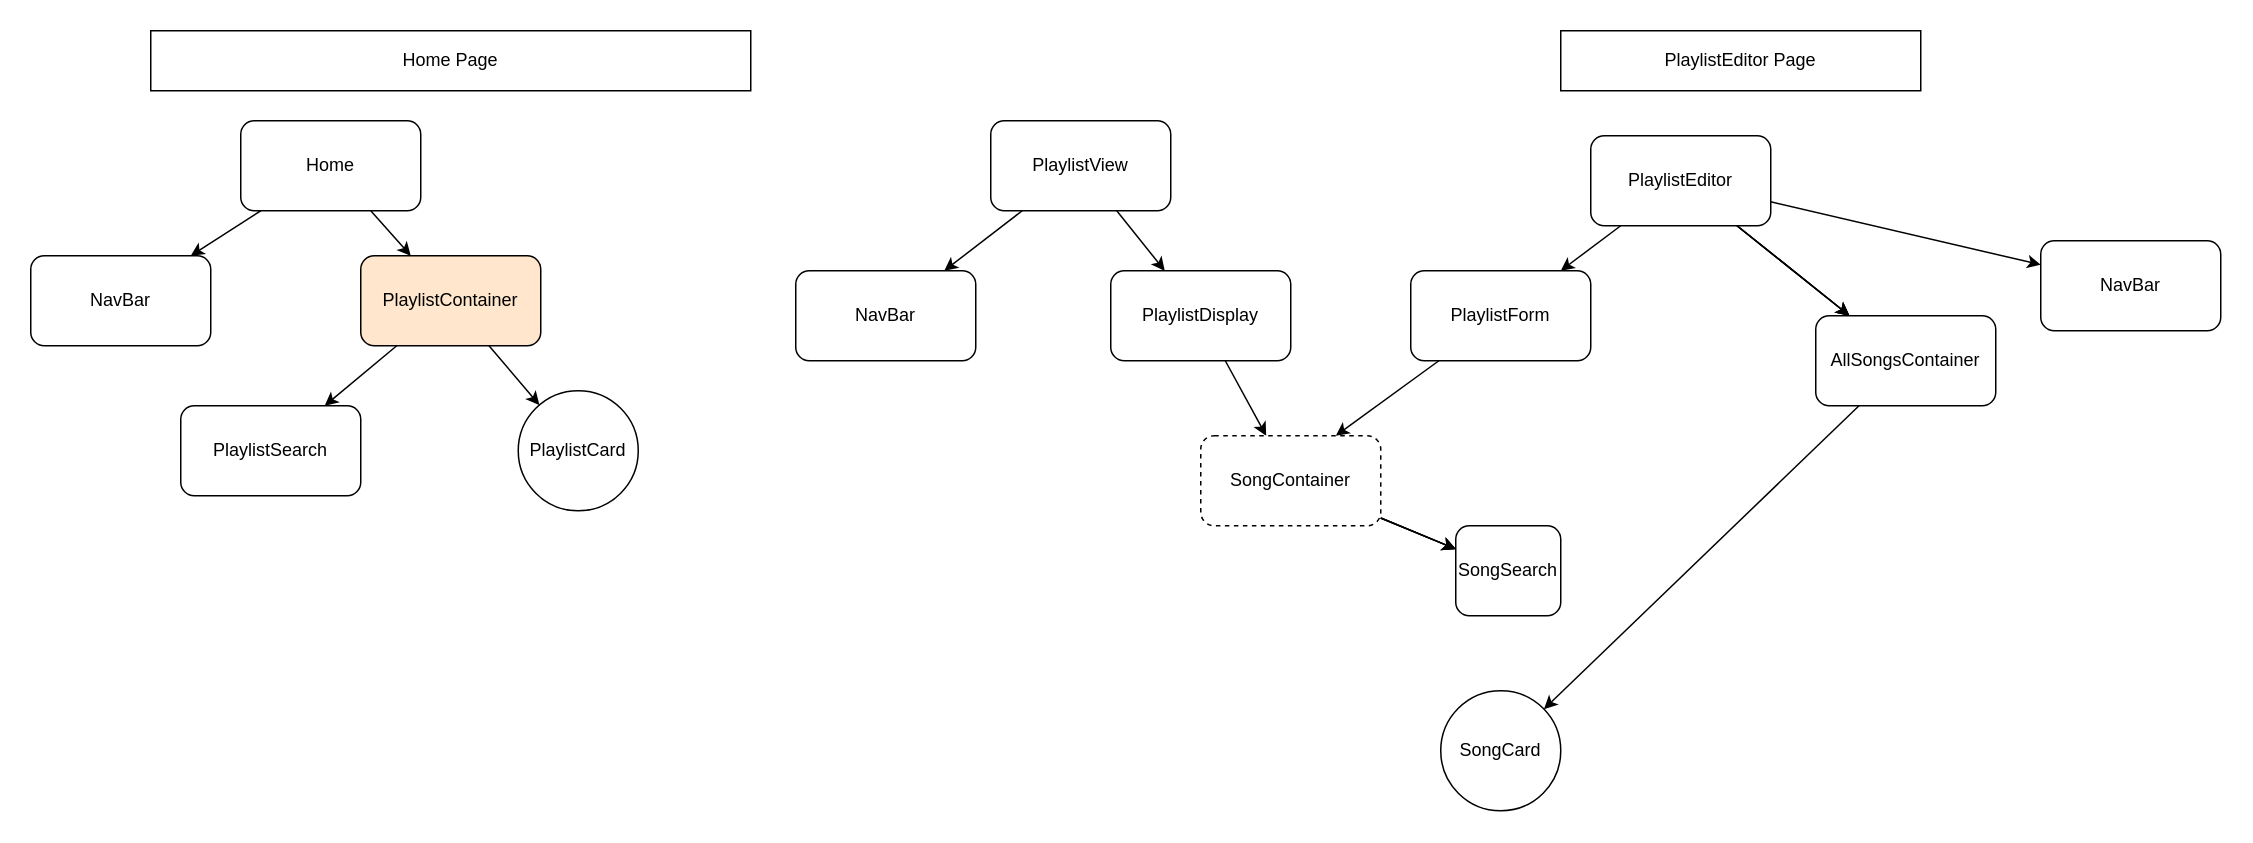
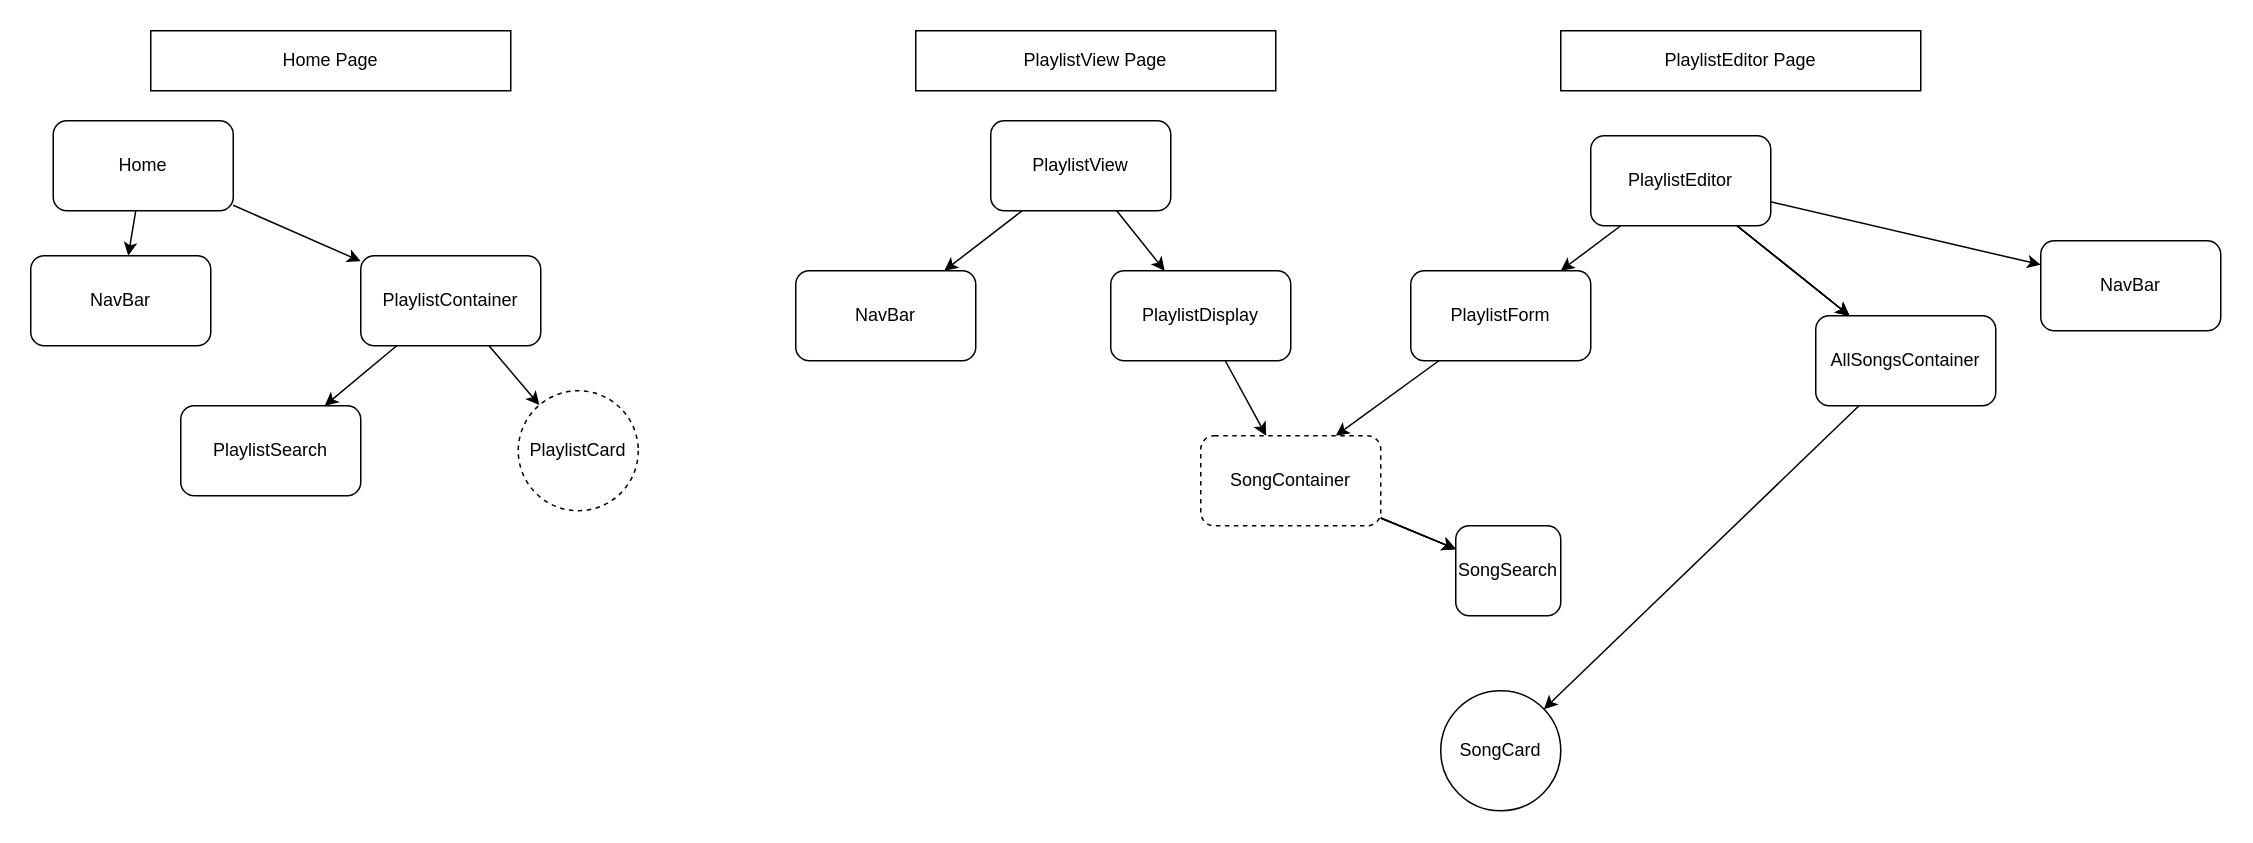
  <mxCell id="0" />
  <mxCell id="1" parent="0" />
- <mxCell id="2" value="Home Page" style="rounded=0;whiteSpace=wrap;html=1;" vertex="1" parent="1"><mxGeometry x="100" y="20" width="400" height="40" as="geometry" /></mxCell>
+ <mxCell id="2" value="Home Page" style="rounded=0;whiteSpace=wrap;html=1;" vertex="1" parent="1"><mxGeometry x="100" y="20" width="240" height="40" as="geometry" /></mxCell>
  <mxCell id="3" value="" style="edgeStyle=none;html=1;" edge="1" parent="1" source="5" target="6"><mxGeometry relative="1" as="geometry" /></mxCell>
  <mxCell id="4" value="" style="edgeStyle=none;html=1;" edge="1" parent="1" source="5" target="9"><mxGeometry relative="1" as="geometry" /></mxCell>
- <mxCell id="5" value="Home" style="rounded=1;whiteSpace=wrap;html=1;" vertex="1" parent="1"><mxGeometry x="160" y="80" width="120" height="60" as="geometry" /></mxCell>
+ <mxCell id="5" value="Home" style="rounded=1;whiteSpace=wrap;html=1;" vertex="1" parent="1"><mxGeometry x="35" y="80" width="120" height="60" as="geometry" /></mxCell>
  <mxCell id="6" value="NavBar" style="rounded=1;whiteSpace=wrap;html=1;" vertex="1" parent="1"><mxGeometry x="20" y="170" width="120" height="60" as="geometry" /></mxCell>
  <mxCell id="7" value="" style="edgeStyle=none;html=1;" edge="1" parent="1" source="9" target="10"><mxGeometry relative="1" as="geometry" /></mxCell>
  <mxCell id="8" value="" style="edgeStyle=none;html=1;" edge="1" parent="1" source="9" target="11"><mxGeometry relative="1" as="geometry" /></mxCell>
- <mxCell id="9" value="PlaylistContainer" style="rounded=1;whiteSpace=wrap;html=1;fillColor=#ffe6cc;" vertex="1" parent="1"><mxGeometry x="240" y="170" width="120" height="60" as="geometry" /></mxCell>
+ <mxCell id="9" value="PlaylistContainer" style="rounded=1;whiteSpace=wrap;html=1;" vertex="1" parent="1"><mxGeometry x="240" y="170" width="120" height="60" as="geometry" /></mxCell>
  <mxCell id="10" value="PlaylistSearch" style="rounded=1;whiteSpace=wrap;html=1;" vertex="1" parent="1"><mxGeometry x="120" y="270" width="120" height="60" as="geometry" /></mxCell>
- <mxCell id="11" value="PlaylistCard" style="ellipse;whiteSpace=wrap;html=1;rounded=1;" vertex="1" parent="1"><mxGeometry x="345" y="260" width="80" height="80" as="geometry" /></mxCell>
+ <mxCell id="11" value="PlaylistCard" style="ellipse;whiteSpace=wrap;html=1;rounded=1;dashed=1;" vertex="1" parent="1"><mxGeometry x="345" y="260" width="80" height="80" as="geometry" /></mxCell>
+ <mxCell id="12" value="PlaylistView Page" style="rounded=0;whiteSpace=wrap;html=1;" vertex="1" parent="1"><mxGeometry x="610" y="20" width="240" height="40" as="geometry" /></mxCell>
  <mxCell id="13" value="" style="edgeStyle=none;html=1;" edge="1" parent="1" source="15" target="16"><mxGeometry relative="1" as="geometry" /></mxCell>
  <mxCell id="14" value="" style="edgeStyle=none;html=1;" edge="1" parent="1" source="15" target="18"><mxGeometry relative="1" as="geometry" /></mxCell>
  <mxCell id="15" value="PlaylistView" style="rounded=1;whiteSpace=wrap;html=1;" vertex="1" parent="1"><mxGeometry x="660" y="80" width="120" height="60" as="geometry" /></mxCell>
  <mxCell id="16" value="NavBar" style="rounded=1;whiteSpace=wrap;html=1;" vertex="1" parent="1"><mxGeometry x="530" y="180" width="120" height="60" as="geometry" /></mxCell>
  <mxCell id="17" value="" style="edgeStyle=none;html=1;" edge="1" parent="1" source="18" target="22"><mxGeometry relative="1" as="geometry" /></mxCell>
  <mxCell id="18" value="PlaylistDisplay" style="rounded=1;whiteSpace=wrap;html=1;" vertex="1" parent="1"><mxGeometry x="740" y="180" width="120" height="60" as="geometry" /></mxCell>
  <mxCell id="19" value="" style="edgeStyle=none;html=1;" edge="1" parent="1" source="22" target="23"><mxGeometry relative="1" as="geometry" /></mxCell>
  <mxCell id="20" value="" style="edgeStyle=none;html=1;" edge="1" parent="1" source="22" target="23"><mxGeometry relative="1" as="geometry" /></mxCell>
  <mxCell id="21" value="" style="edgeStyle=none;html=1;" edge="1" parent="1" source="22" target="23"><mxGeometry relative="1" as="geometry" /></mxCell>
  <mxCell id="22" value="SongContainer" style="rounded=1;whiteSpace=wrap;html=1;dashed=1;" vertex="1" parent="1"><mxGeometry x="800" y="290" width="120" height="60" as="geometry" /></mxCell>
  <mxCell id="23" value="SongSearch" style="rounded=1;whiteSpace=wrap;html=1;" vertex="1" parent="1"><mxGeometry x="970" y="350" width="70" height="60" as="geometry" /></mxCell>
  <mxCell id="24" value="SongCard" style="ellipse;whiteSpace=wrap;html=1;rounded=1;" vertex="1" parent="1"><mxGeometry x="960" y="460" width="80" height="80" as="geometry" /></mxCell>
  <mxCell id="25" value="PlaylistEditor Page" style="rounded=0;whiteSpace=wrap;html=1;" vertex="1" parent="1"><mxGeometry x="1040" y="20" width="240" height="40" as="geometry" /></mxCell>
  <mxCell id="26" value="" style="edgeStyle=none;html=1;" edge="1" parent="1" source="31" target="32"><mxGeometry relative="1" as="geometry" /></mxCell>
  <mxCell id="27" value="" style="edgeStyle=none;html=1;" edge="1" parent="1" source="31" target="34"><mxGeometry relative="1" as="geometry" /></mxCell>
  <mxCell id="28" value="" style="edgeStyle=none;html=1;" edge="1" parent="1" source="31" target="34"><mxGeometry relative="1" as="geometry" /></mxCell>
  <mxCell id="29" value="" style="edgeStyle=none;html=1;" edge="1" parent="1" source="31" target="34"><mxGeometry relative="1" as="geometry" /></mxCell>
  <mxCell id="30" value="" style="edgeStyle=none;html=1;" edge="1" parent="1" source="31" target="36"><mxGeometry relative="1" as="geometry" /></mxCell>
  <mxCell id="31" value="PlaylistEditor" style="rounded=1;whiteSpace=wrap;html=1;" vertex="1" parent="1"><mxGeometry x="1060" y="90" width="120" height="60" as="geometry" /></mxCell>
  <mxCell id="32" value="NavBar" style="rounded=1;whiteSpace=wrap;html=1;" vertex="1" parent="1"><mxGeometry x="1360" y="160" width="120" height="60" as="geometry" /></mxCell>
  <mxCell id="33" value="" style="edgeStyle=none;html=1;" edge="1" parent="1" source="34" target="24"><mxGeometry relative="1" as="geometry"><mxPoint x="1110" y="350" as="targetPoint" /></mxGeometry></mxCell>
  <mxCell id="34" value="AllSongsContainer" style="rounded=1;whiteSpace=wrap;html=1;" vertex="1" parent="1"><mxGeometry x="1210" y="210" width="120" height="60" as="geometry" /></mxCell>
  <mxCell id="35" value="" style="edgeStyle=none;html=1;entryX=0.75;entryY=0;entryDx=0;entryDy=0;" edge="1" parent="1" source="36" target="22"><mxGeometry relative="1" as="geometry"><mxPoint x="1010" y="310" as="targetPoint" /></mxGeometry></mxCell>
  <mxCell id="36" value="PlaylistForm" style="rounded=1;whiteSpace=wrap;html=1;" vertex="1" parent="1"><mxGeometry x="940" y="180" width="120" height="60" as="geometry" /></mxCell>
